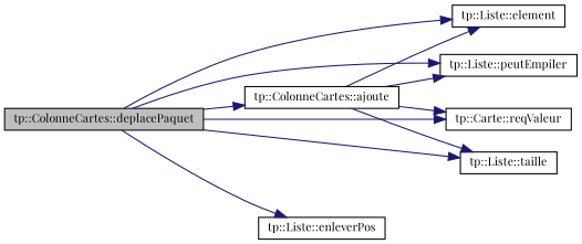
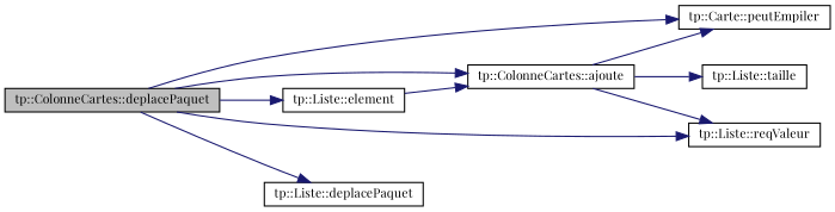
  digraph {
    fontname="Playfair Display"
    rankdir=LR
    node [color=black fillcolor=white fontname="Playfair Display" fontsize=10 shape=record style=filled]
    edge [color=midnightblue fontname="Playfair Display" fontsize=10 labelfontname=FreeSans labelfontsize=10 style=solid]
    n1 [fillcolor=grey75 fontcolor=black height=0.2 label="tp::ColonneCartes::deplacePaquet" width=0.4]
    n2 [height=0.2 label="tp::ColonneCartes::ajoute" width=0.4]
    n3 [height=0.2 label="tp::Liste::element" width=0.4]
-   n4 [height=0.2 label="tp::Liste::peutEmpiler" width=0.4]
-   n5 [height=0.2 label="tp::Carte::reqValeur" width=0.4]
+   n4 [height=0.2 label="tp::Carte::peutEmpiler" width=0.4]
+   n5 [height=0.2 label="tp::Liste::reqValeur" width=0.4]
    n6 [height=0.2 label="tp::Liste::taille" width=0.4]
-   n7 [height=0.2 label="tp::Liste::enleverPos" width=0.4]
+   n7 [height=0.2 label="tp::Liste::deplacePaquet" width=0.4]
    n1 -> n2
    n1 -> n3
    n1 -> n4
    n1 -> n5
-   n1 -> n6
    n1 -> n7
-   n2 -> n3
+   n3 -> n2
    n2 -> n4
    n2 -> n5
    n2 -> n6
  }
